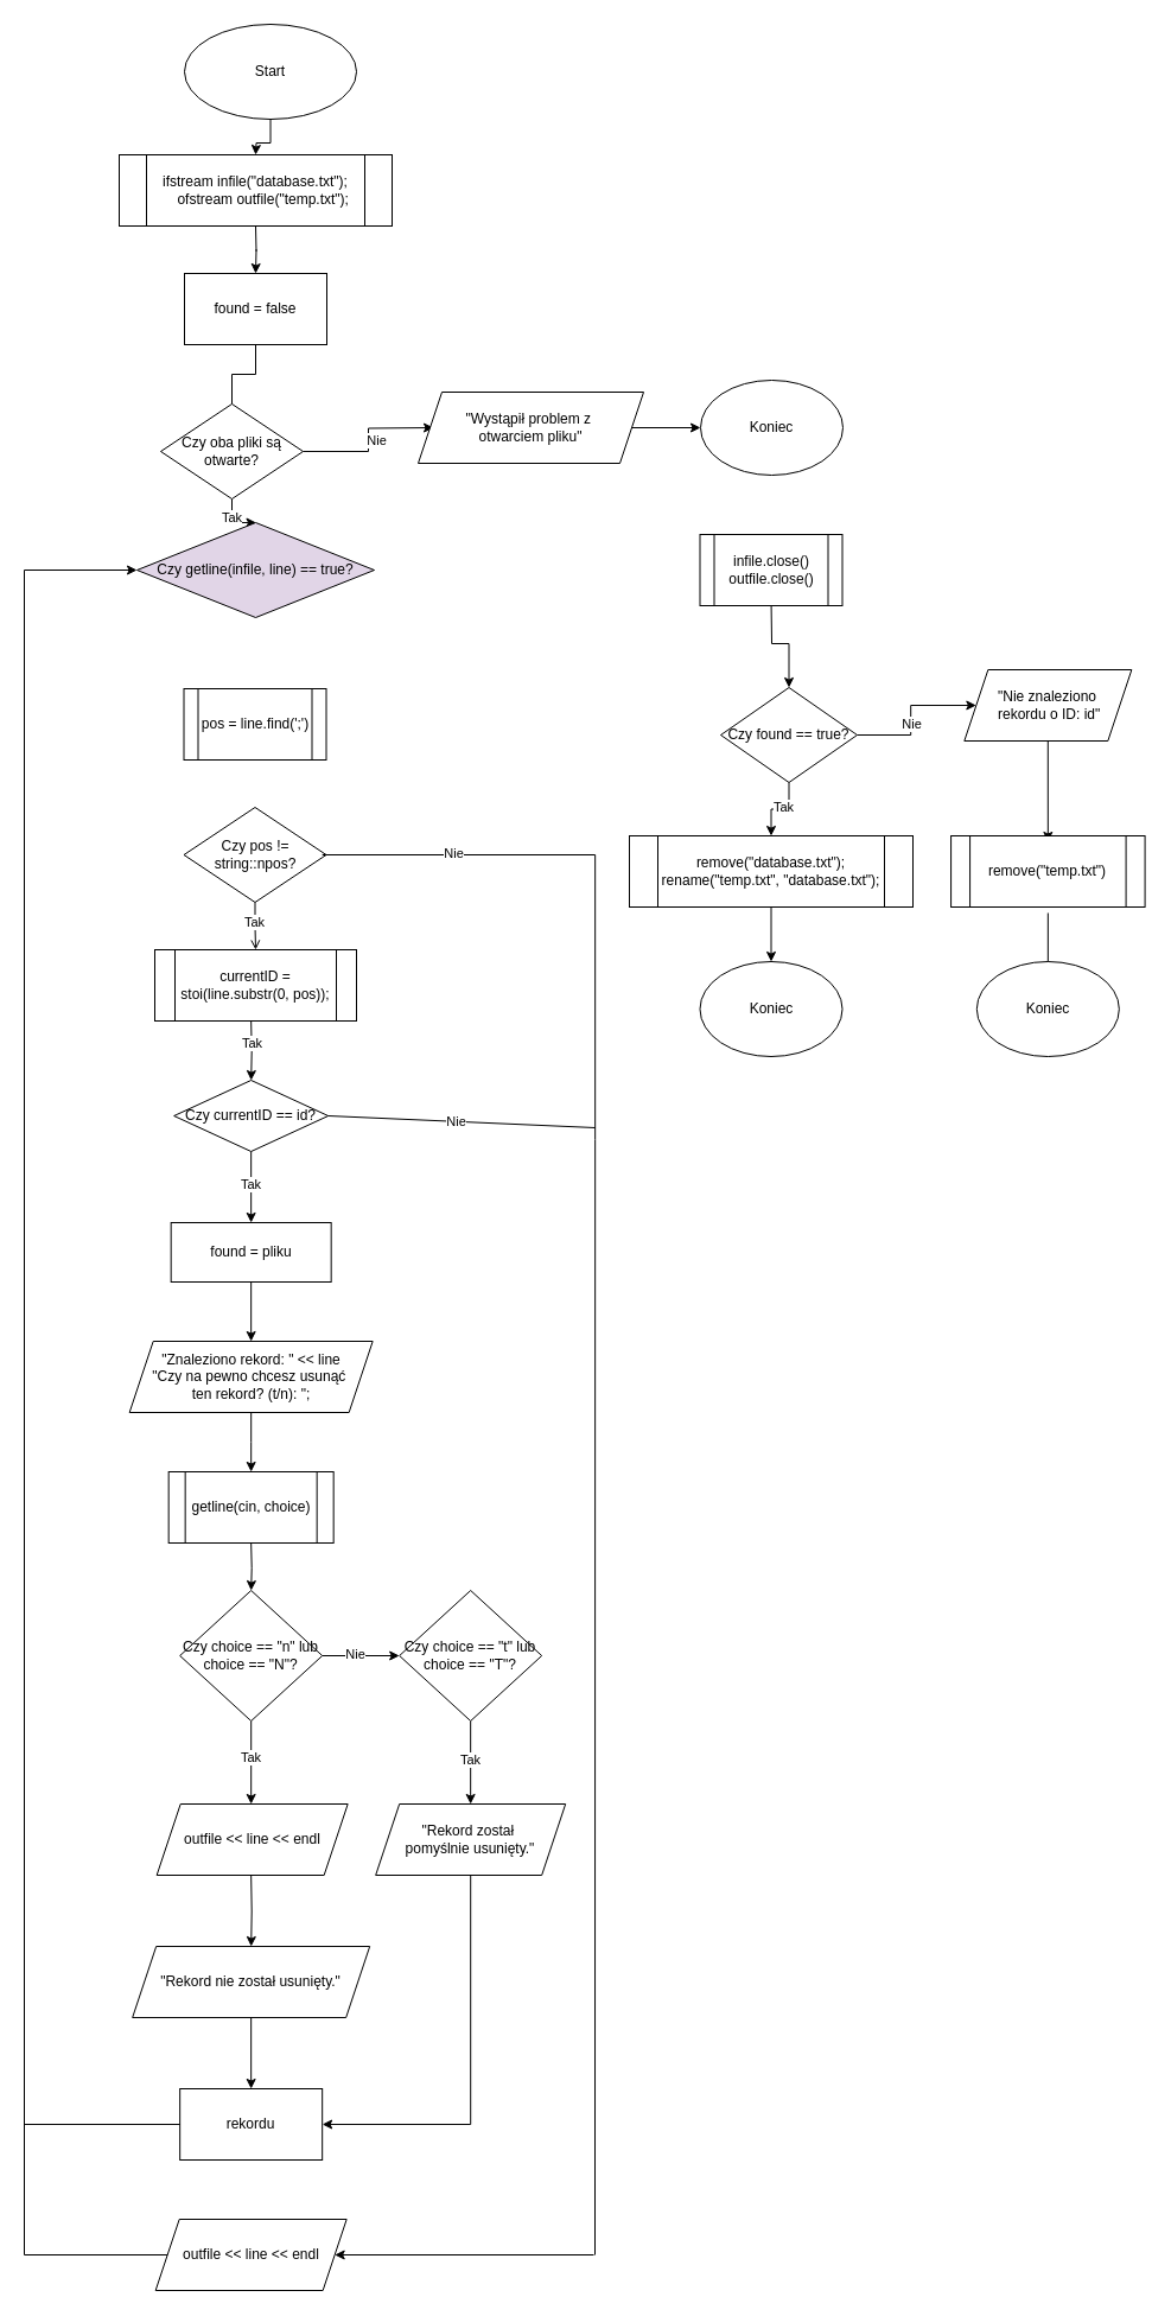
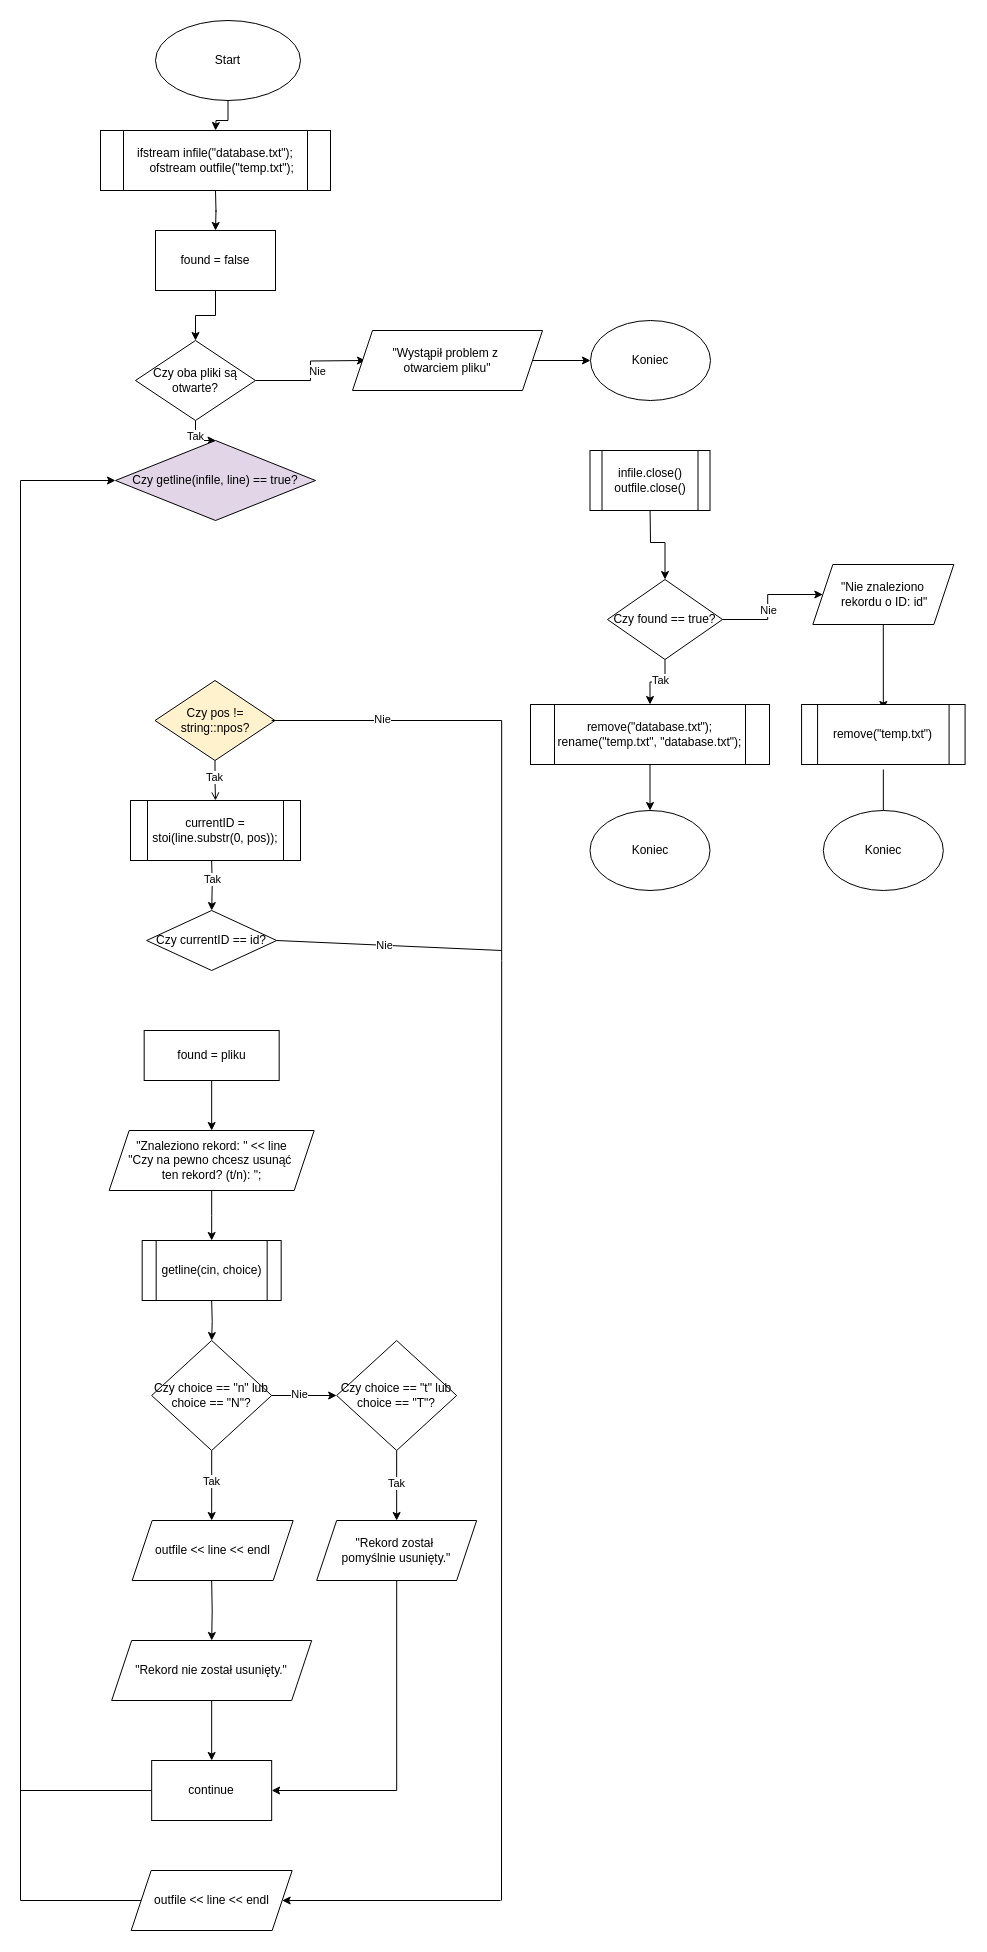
  <mxCell id="0" />
  <mxCell id="1" parent="0" />
  <mxCell id="2" value="" style="edgeStyle=orthogonalEdgeStyle;rounded=0;orthogonalLoop=1;jettySize=auto;html=1;" parent="1" source="3" edge="1"><mxGeometry relative="1" as="geometry"><mxPoint x="215" y="130" as="targetPoint" /></mxGeometry></mxCell>
  <mxCell id="3" value="Start" style="ellipse;whiteSpace=wrap;html=1;" parent="1" vertex="1"><mxGeometry x="155" y="20" width="145" height="80" as="geometry" /></mxCell>
  <mxCell id="4" value="" style="edgeStyle=orthogonalEdgeStyle;rounded=0;orthogonalLoop=1;jettySize=auto;html=1;" parent="1" edge="1"><mxGeometry relative="1" as="geometry"><mxPoint x="215" y="230" as="targetPoint" /><mxPoint x="215" y="190" as="sourcePoint" /></mxGeometry></mxCell>
  <mxCell id="5" value="" style="edgeStyle=orthogonalEdgeStyle;rounded=0;orthogonalLoop=1;jettySize=auto;html=1;" parent="1" source="9" edge="1"><mxGeometry relative="1" as="geometry"><mxPoint x="215" y="440" as="targetPoint" /></mxGeometry></mxCell>
  <mxCell id="6" value="Tak" style="edgeLabel;html=1;align=center;verticalAlign=middle;resizable=0;points=[];" parent="5" vertex="1" connectable="0"><mxGeometry x="-0.25" y="-1" relative="1" as="geometry"><mxPoint as="offset" /></mxGeometry></mxCell>
  <mxCell id="7" value="" style="edgeStyle=orthogonalEdgeStyle;rounded=0;orthogonalLoop=1;jettySize=auto;html=1;" parent="1" source="9" edge="1"><mxGeometry relative="1" as="geometry"><mxPoint x="365" y="360" as="targetPoint" /></mxGeometry></mxCell>
  <mxCell id="8" value="Nie" style="edgeLabel;html=1;align=center;verticalAlign=middle;resizable=0;points=[];" parent="7" vertex="1" connectable="0"><mxGeometry x="-0.076" y="-5" relative="1" as="geometry"><mxPoint x="1" y="-5" as="offset" /></mxGeometry></mxCell>
  <mxCell id="9" value="Czy oba pliki są otwarte?" style="rhombus;whiteSpace=wrap;html=1;" parent="1" vertex="1"><mxGeometry x="135" y="340" width="120" height="80" as="geometry" /></mxCell>
  <mxCell id="10" value="" style="edgeStyle=orthogonalEdgeStyle;rounded=0;orthogonalLoop=1;jettySize=auto;html=1;endArrow=open;" edge="1" parent="1" source="12" target="62"><mxGeometry relative="1" as="geometry" /></mxCell>
  <mxCell id="11" value="Tak" style="edgeLabel;html=1;align=center;verticalAlign=middle;resizable=0;points=[];" vertex="1" connectable="0" parent="10"><mxGeometry x="-0.193" y="-1" relative="1" as="geometry"><mxPoint as="offset" /></mxGeometry></mxCell>
- <mxCell id="12" value="Czy pos != string::npos?" style="rhombus;whiteSpace=wrap;html=1;" parent="1" vertex="1"><mxGeometry x="154.5" y="680" width="120" height="80" as="geometry" /></mxCell>
+ <mxCell id="12" value="Czy pos != string::npos?" style="rhombus;whiteSpace=wrap;html=1;fillColor=#fff2cc;" parent="1" vertex="1"><mxGeometry x="154.5" y="680" width="120" height="80" as="geometry" /></mxCell>
  <mxCell id="13" value="" style="edgeStyle=orthogonalEdgeStyle;rounded=0;orthogonalLoop=1;jettySize=auto;html=1;" parent="1" target="17" edge="1"><mxGeometry relative="1" as="geometry"><mxPoint x="211.17" y="860" as="sourcePoint" /></mxGeometry></mxCell>
  <mxCell id="14" value="Tak" style="edgeLabel;html=1;align=center;verticalAlign=middle;resizable=0;points=[];" parent="13" vertex="1" connectable="0"><mxGeometry x="-0.232" relative="1" as="geometry"><mxPoint as="offset" /></mxGeometry></mxCell>
- <mxCell id="15" value="" style="edgeStyle=orthogonalEdgeStyle;rounded=0;orthogonalLoop=1;jettySize=auto;html=1;" parent="1" source="17" target="19" edge="1"><mxGeometry relative="1" as="geometry" /></mxCell>
- <mxCell id="16" value="Tak" style="edgeLabel;html=1;align=center;verticalAlign=middle;resizable=0;points=[];" parent="15" vertex="1" connectable="0"><mxGeometry x="-0.1" y="-1" relative="1" as="geometry"><mxPoint as="offset" /></mxGeometry></mxCell>
  <mxCell id="17" value="Czy&amp;nbsp;currentID == id?" style="rhombus;whiteSpace=wrap;html=1;" parent="1" vertex="1"><mxGeometry x="146.17" y="910" width="130" height="60" as="geometry" /></mxCell>
  <mxCell id="18" value="" style="edgeStyle=orthogonalEdgeStyle;rounded=0;orthogonalLoop=1;jettySize=auto;html=1;" parent="1" source="19" target="21" edge="1"><mxGeometry relative="1" as="geometry" /></mxCell>
  <mxCell id="19" value="found = pliku" style="rounded=0;whiteSpace=wrap;html=1;" parent="1" vertex="1"><mxGeometry x="143.67" y="1030" width="135" height="50" as="geometry" /></mxCell>
  <mxCell id="20" value="" style="edgeStyle=orthogonalEdgeStyle;rounded=0;orthogonalLoop=1;jettySize=auto;html=1;" parent="1" source="21" edge="1"><mxGeometry relative="1" as="geometry"><mxPoint x="211.17" y="1240" as="targetPoint" /></mxGeometry></mxCell>
  <mxCell id="21" value="&lt;div&gt;&quot;Znaleziono rekord: &quot; &amp;lt;&amp;lt; line&lt;/div&gt;&lt;div&gt;&quot;Czy na pewno chcesz usunąć&amp;nbsp;&lt;/div&gt;&lt;div&gt;ten rekord? (t/n): &quot;;&lt;/div&gt;" style="shape=parallelogram;perimeter=parallelogramPerimeter;whiteSpace=wrap;html=1;fixedSize=1;" parent="1" vertex="1"><mxGeometry x="108.67" y="1130" width="205" height="60" as="geometry" /></mxCell>
  <mxCell id="22" value="" style="edgeStyle=orthogonalEdgeStyle;rounded=0;orthogonalLoop=1;jettySize=auto;html=1;" parent="1" target="27" edge="1"><mxGeometry relative="1" as="geometry"><mxPoint x="211.17" y="1300" as="sourcePoint" /></mxGeometry></mxCell>
  <mxCell id="23" value="" style="edgeStyle=orthogonalEdgeStyle;rounded=0;orthogonalLoop=1;jettySize=auto;html=1;entryX=0.5;entryY=0;entryDx=0;entryDy=0;" parent="1" source="27" edge="1"><mxGeometry relative="1" as="geometry"><mxPoint x="211.17" y="1520" as="targetPoint" /></mxGeometry></mxCell>
  <mxCell id="24" value="Tak" style="edgeLabel;html=1;align=center;verticalAlign=middle;resizable=0;points=[];" parent="23" vertex="1" connectable="0"><mxGeometry x="-0.117" y="-1" relative="1" as="geometry"><mxPoint as="offset" /></mxGeometry></mxCell>
  <mxCell id="25" value="" style="edgeStyle=orthogonalEdgeStyle;rounded=0;orthogonalLoop=1;jettySize=auto;html=1;" parent="1" source="27" target="36" edge="1"><mxGeometry relative="1" as="geometry" /></mxCell>
  <mxCell id="26" value="Nie" style="edgeLabel;html=1;align=center;verticalAlign=middle;resizable=0;points=[];" parent="25" vertex="1" connectable="0"><mxGeometry x="-0.171" y="1" relative="1" as="geometry"><mxPoint y="-1" as="offset" /></mxGeometry></mxCell>
  <mxCell id="27" value="Czy&amp;nbsp;choice == &quot;n&quot; lub choice == &quot;N&quot;?" style="rhombus;whiteSpace=wrap;html=1;" parent="1" vertex="1"><mxGeometry x="151.17" y="1340" width="120" height="110" as="geometry" /></mxCell>
  <mxCell id="28" value="" style="edgeStyle=orthogonalEdgeStyle;rounded=0;orthogonalLoop=1;jettySize=auto;html=1;" parent="1" target="33" edge="1"><mxGeometry relative="1" as="geometry"><mxPoint x="211.17" y="1580" as="sourcePoint" /></mxGeometry></mxCell>
  <mxCell id="29" value="" style="edgeStyle=orthogonalEdgeStyle;rounded=0;orthogonalLoop=1;jettySize=auto;html=1;" parent="1" source="30" target="31" edge="1"><mxGeometry relative="1" as="geometry" /></mxCell>
  <mxCell id="30" value="&quot;Wystąpił problem z&amp;nbsp;&lt;div&gt;otwarciem pliku&quot;&lt;/div&gt;" style="shape=parallelogram;perimeter=parallelogramPerimeter;whiteSpace=wrap;html=1;fixedSize=1;align=center;" parent="1" vertex="1"><mxGeometry x="352" y="330" width="190" height="60" as="geometry" /></mxCell>
  <mxCell id="31" value="Koniec" style="ellipse;whiteSpace=wrap;html=1;align=center;" parent="1" vertex="1"><mxGeometry x="590" y="320" width="120" height="80" as="geometry" /></mxCell>
  <mxCell id="32" value="" style="edgeStyle=orthogonalEdgeStyle;rounded=0;orthogonalLoop=1;jettySize=auto;html=1;" parent="1" source="33" target="60" edge="1"><mxGeometry relative="1" as="geometry" /></mxCell>
  <mxCell id="33" value="&quot;Rekord nie został usunięty.&quot;" style="shape=parallelogram;perimeter=parallelogramPerimeter;whiteSpace=wrap;html=1;fixedSize=1;" parent="1" vertex="1"><mxGeometry x="111.17" y="1640" width="200" height="60" as="geometry" /></mxCell>
  <mxCell id="34" value="" style="edgeStyle=orthogonalEdgeStyle;rounded=0;orthogonalLoop=1;jettySize=auto;html=1;" parent="1" source="36" target="38" edge="1"><mxGeometry relative="1" as="geometry" /></mxCell>
  <mxCell id="35" value="Tak" style="edgeLabel;html=1;align=center;verticalAlign=middle;resizable=0;points=[];" parent="34" vertex="1" connectable="0"><mxGeometry x="-0.085" y="-1" relative="1" as="geometry"><mxPoint as="offset" /></mxGeometry></mxCell>
  <mxCell id="36" value="Czy&amp;nbsp;choice == &quot;t&quot; lub choice == &quot;T&quot;?" style="rhombus;whiteSpace=wrap;html=1;" parent="1" vertex="1"><mxGeometry x="336.17" y="1340" width="120" height="110" as="geometry" /></mxCell>
  <mxCell id="37" value="" style="edgeStyle=orthogonalEdgeStyle;rounded=0;orthogonalLoop=1;jettySize=auto;html=1;" parent="1" source="38" target="60" edge="1"><mxGeometry relative="1" as="geometry"><Array as="points"><mxPoint x="396.17" y="1790" /></Array></mxGeometry></mxCell>
  <mxCell id="38" value="&quot;Rekord został&amp;nbsp;&lt;div&gt;pomyślnie usunięty.&quot;&lt;/div&gt;" style="shape=parallelogram;perimeter=parallelogramPerimeter;whiteSpace=wrap;html=1;fixedSize=1;" parent="1" vertex="1"><mxGeometry x="316.17" y="1520" width="160" height="60" as="geometry" /></mxCell>
  <mxCell id="39" value="" style="edgeStyle=orthogonalEdgeStyle;rounded=0;orthogonalLoop=1;jettySize=auto;html=1;" parent="1" target="44" edge="1"><mxGeometry relative="1" as="geometry"><mxPoint x="649.5" y="504" as="sourcePoint" /></mxGeometry></mxCell>
  <mxCell id="40" value="" style="edgeStyle=orthogonalEdgeStyle;rounded=0;orthogonalLoop=1;jettySize=auto;html=1;" parent="1" source="44" target="48" edge="1"><mxGeometry relative="1" as="geometry" /></mxCell>
  <mxCell id="41" value="Nie" style="edgeLabel;html=1;align=center;verticalAlign=middle;resizable=0;points=[];" parent="40" vertex="1" connectable="0"><mxGeometry x="-0.116" relative="1" as="geometry"><mxPoint as="offset" /></mxGeometry></mxCell>
  <mxCell id="42" value="" style="edgeStyle=orthogonalEdgeStyle;rounded=0;orthogonalLoop=1;jettySize=auto;html=1;" edge="1" parent="1" source="44" target="69"><mxGeometry relative="1" as="geometry" /></mxCell>
  <mxCell id="43" value="Tak" style="edgeLabel;html=1;align=center;verticalAlign=middle;resizable=0;points=[];" vertex="1" connectable="0" parent="42"><mxGeometry x="-0.076" y="-2" relative="1" as="geometry"><mxPoint as="offset" /></mxGeometry></mxCell>
  <mxCell id="44" value="Czy found == true?" style="rhombus;whiteSpace=wrap;html=1;" parent="1" vertex="1"><mxGeometry x="607" y="579" width="115" height="80" as="geometry" /></mxCell>
  <mxCell id="45" value="" style="edgeStyle=orthogonalEdgeStyle;rounded=0;orthogonalLoop=1;jettySize=auto;html=1;exitX=0.5;exitY=1;exitDx=0;exitDy=0;" parent="1" source="69" target="46" edge="1"><mxGeometry relative="1" as="geometry"><mxPoint x="457.5" y="624" as="sourcePoint" /></mxGeometry></mxCell>
  <mxCell id="46" value="Koniec" style="ellipse;whiteSpace=wrap;html=1;" parent="1" vertex="1"><mxGeometry x="589.5" y="810" width="120" height="80" as="geometry" /></mxCell>
  <mxCell id="47" value="" style="edgeStyle=orthogonalEdgeStyle;rounded=0;orthogonalLoop=1;jettySize=auto;html=1;" parent="1" source="48" edge="1"><mxGeometry relative="1" as="geometry"><mxPoint x="882.83" y="709" as="targetPoint" /></mxGeometry></mxCell>
  <mxCell id="48" value="&quot;Nie znaleziono&lt;div&gt;&amp;nbsp;rekordu o ID: id&quot;&lt;/div&gt;" style="shape=parallelogram;perimeter=parallelogramPerimeter;whiteSpace=wrap;html=1;fixedSize=1;" parent="1" vertex="1"><mxGeometry x="812.33" y="564" width="141" height="60" as="geometry" /></mxCell>
  <mxCell id="49" value="" style="edgeStyle=orthogonalEdgeStyle;rounded=0;orthogonalLoop=1;jettySize=auto;html=1;" parent="1" edge="1"><mxGeometry relative="1" as="geometry"><mxPoint x="882.83" y="819" as="targetPoint" /><mxPoint x="882.83" y="769" as="sourcePoint" /></mxGeometry></mxCell>
  <mxCell id="50" value="Koniec" style="ellipse;whiteSpace=wrap;html=1;" parent="1" vertex="1"><mxGeometry x="822.83" y="810" width="120" height="80" as="geometry" /></mxCell>
  <mxCell id="51" value="" style="endArrow=none;html=1;rounded=0;exitX=1;exitY=0.5;exitDx=0;exitDy=0;" parent="1" source="17" edge="1"><mxGeometry width="50" height="50" relative="1" as="geometry"><mxPoint x="241.17" y="1020" as="sourcePoint" /><mxPoint x="501.17" y="950" as="targetPoint" /></mxGeometry></mxCell>
  <mxCell id="52" value="Nie" style="edgeLabel;html=1;align=center;verticalAlign=middle;resizable=0;points=[];" parent="51" vertex="1" connectable="0"><mxGeometry x="-0.048" relative="1" as="geometry"><mxPoint as="offset" /></mxGeometry></mxCell>
  <mxCell id="53" value="" style="endArrow=none;html=1;rounded=0;" parent="1" edge="1"><mxGeometry width="50" height="50" relative="1" as="geometry"><mxPoint x="501" y="1900" as="sourcePoint" /><mxPoint x="501.17" y="960" as="targetPoint" /><Array as="points" /></mxGeometry></mxCell>
  <mxCell id="54" value="" style="endArrow=none;html=1;rounded=0;" parent="1" edge="1"><mxGeometry width="50" height="50" relative="1" as="geometry"><mxPoint x="271.17" y="720" as="sourcePoint" /><mxPoint x="501.17" y="720" as="targetPoint" /></mxGeometry></mxCell>
  <mxCell id="55" value="Nie" style="edgeLabel;html=1;align=center;verticalAlign=middle;resizable=0;points=[];" parent="54" vertex="1" connectable="0"><mxGeometry x="-0.041" y="2" relative="1" as="geometry"><mxPoint as="offset" /></mxGeometry></mxCell>
  <mxCell id="56" value="" style="endArrow=none;html=1;rounded=0;" parent="1" edge="1"><mxGeometry width="50" height="50" relative="1" as="geometry"><mxPoint x="501.17" y="960" as="sourcePoint" /><mxPoint x="501.17" y="720" as="targetPoint" /></mxGeometry></mxCell>
  <mxCell id="57" value="&lt;div&gt;ifstream infile(&quot;database.txt&quot;);&lt;/div&gt;&lt;div&gt;&amp;nbsp; &amp;nbsp; ofstream outfile(&quot;temp.txt&quot;);&lt;/div&gt;" style="shape=process;whiteSpace=wrap;html=1;backgroundOutline=1;align=center;" parent="1" vertex="1"><mxGeometry x="100" y="130" width="230" height="60" as="geometry" /></mxCell>
- <mxCell id="58" value="" style="edgeStyle=orthogonalEdgeStyle;rounded=0;orthogonalLoop=1;jettySize=auto;html=1;endArrow=none;" parent="1" source="59" target="9" edge="1"><mxGeometry relative="1" as="geometry" /></mxCell>
+ <mxCell id="58" value="" style="edgeStyle=orthogonalEdgeStyle;rounded=0;orthogonalLoop=1;jettySize=auto;html=1;" parent="1" source="59" target="9" edge="1"><mxGeometry relative="1" as="geometry" /></mxCell>
  <mxCell id="59" value="&lt;div&gt;found = false&lt;/div&gt;" style="rounded=0;whiteSpace=wrap;html=1;" parent="1" vertex="1"><mxGeometry x="155" y="230" width="120" height="60" as="geometry" /></mxCell>
- <mxCell id="60" value="rekordu" style="rounded=0;whiteSpace=wrap;html=1;" parent="1" vertex="1"><mxGeometry x="151.17" y="1760" width="120" height="60" as="geometry" /></mxCell>
- <mxCell id="61" value="pos = line.find(';')" style="shape=process;whiteSpace=wrap;html=1;backgroundOutline=1;" parent="1" vertex="1"><mxGeometry x="154.5" y="580" width="120" height="60" as="geometry" /></mxCell>
+ <mxCell id="60" value="continue" style="rounded=0;whiteSpace=wrap;html=1;" parent="1" vertex="1"><mxGeometry x="151.17" y="1760" width="120" height="60" as="geometry" /></mxCell>
  <mxCell id="62" value="currentID = stoi(line.substr(0, pos));" style="shape=process;whiteSpace=wrap;html=1;backgroundOutline=1;" parent="1" vertex="1"><mxGeometry x="130" y="800" width="170" height="60" as="geometry" /></mxCell>
  <mxCell id="63" value="getline(cin, choice)" style="shape=process;whiteSpace=wrap;html=1;backgroundOutline=1;" parent="1" vertex="1"><mxGeometry x="141.67" y="1240" width="139" height="60" as="geometry" /></mxCell>
  <mxCell id="64" value="outfile &amp;lt;&amp;lt; line &amp;lt;&amp;lt; endl" style="shape=parallelogram;perimeter=parallelogramPerimeter;whiteSpace=wrap;html=1;fixedSize=1;" parent="1" vertex="1"><mxGeometry x="131.67" y="1520" width="161" height="60" as="geometry" /></mxCell>
  <mxCell id="65" style="edgeStyle=orthogonalEdgeStyle;rounded=0;orthogonalLoop=1;jettySize=auto;html=1;entryX=0;entryY=0.5;entryDx=0;entryDy=0;" edge="1" parent="1" source="66" target="70"><mxGeometry relative="1" as="geometry"><mxPoint x="10" y="480" as="targetPoint" /><Array as="points"><mxPoint x="20" y="1900" /><mxPoint x="20" y="480" /></Array></mxGeometry></mxCell>
  <mxCell id="66" value="outfile &amp;lt;&amp;lt; line &amp;lt;&amp;lt; endl" style="shape=parallelogram;perimeter=parallelogramPerimeter;whiteSpace=wrap;html=1;fixedSize=1;" parent="1" vertex="1"><mxGeometry x="130.67" y="1870" width="161" height="60" as="geometry" /></mxCell>
  <mxCell id="67" value="&lt;div&gt;infile.close()&lt;/div&gt;&lt;div&gt;&lt;span style=&quot;background-color: transparent; color: light-dark(rgb(0, 0, 0), rgb(255, 255, 255));&quot;&gt;outfile.close()&lt;/span&gt;&lt;/div&gt;" style="shape=process;whiteSpace=wrap;html=1;backgroundOutline=1;" parent="1" vertex="1"><mxGeometry x="589.5" y="450" width="120" height="60" as="geometry" /></mxCell>
  <mxCell id="68" value="remove(&quot;temp.txt&quot;)" style="shape=process;whiteSpace=wrap;html=1;backgroundOutline=1;" parent="1" vertex="1"><mxGeometry x="801.08" y="704" width="163.5" height="60" as="geometry" /></mxCell>
  <mxCell id="69" value="&lt;div&gt;remove(&quot;database.txt&quot;);&lt;/div&gt;&lt;div&gt;&lt;span style=&quot;background-color: transparent; color: light-dark(rgb(0, 0, 0), rgb(255, 255, 255));&quot;&gt;rename(&quot;temp.txt&quot;, &quot;database.txt&quot;);&lt;/span&gt;&lt;/div&gt;" style="shape=process;whiteSpace=wrap;html=1;backgroundOutline=1;" parent="1" vertex="1"><mxGeometry x="530" y="704" width="239" height="60" as="geometry" /></mxCell>
  <mxCell id="70" value="Czy&amp;nbsp;getline(infile, line) == true?" style="rhombus;whiteSpace=wrap;html=1;align=center;fillColor=#e1d5e7;" vertex="1" parent="1"><mxGeometry x="115" y="440" width="200" height="80" as="geometry" /></mxCell>
  <mxCell id="71" value="" style="endArrow=classic;html=1;rounded=0;entryX=1;entryY=0.5;entryDx=0;entryDy=0;" edge="1" parent="1" target="66"><mxGeometry width="50" height="50" relative="1" as="geometry"><mxPoint x="500" y="1900" as="sourcePoint" /><mxPoint x="490" y="1550" as="targetPoint" /></mxGeometry></mxCell>
  <mxCell id="72" value="" style="endArrow=none;html=1;rounded=0;entryX=0;entryY=0.5;entryDx=0;entryDy=0;" edge="1" parent="1" target="60"><mxGeometry width="50" height="50" relative="1" as="geometry"><mxPoint x="20" y="1790" as="sourcePoint" /><mxPoint x="490" y="1550" as="targetPoint" /></mxGeometry></mxCell>
